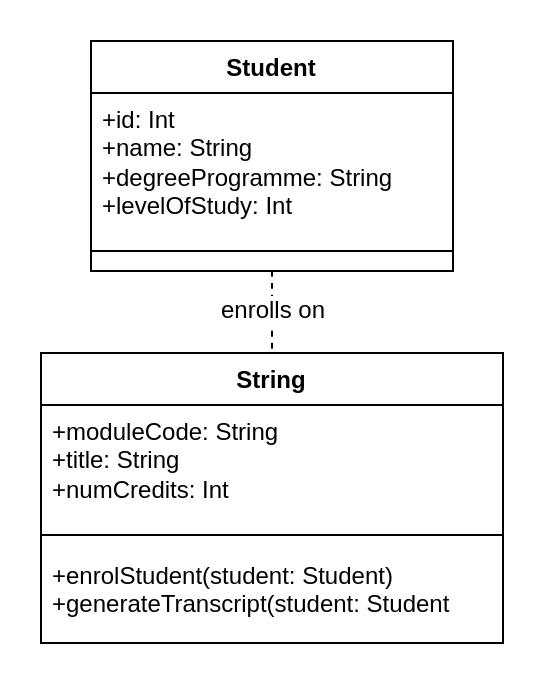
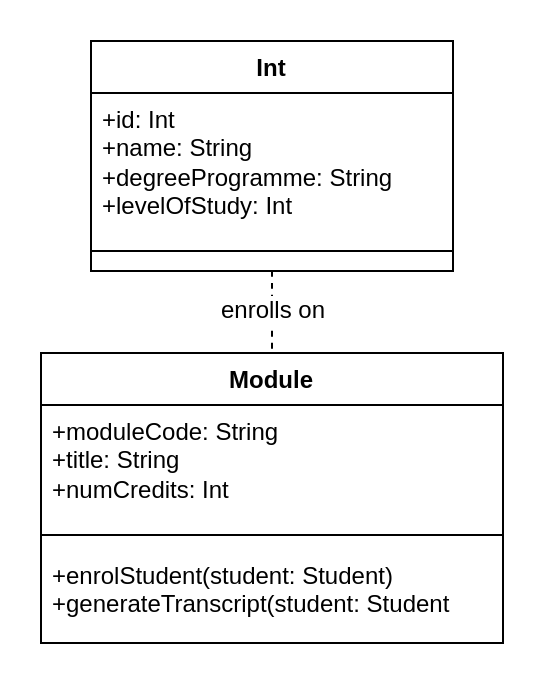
  <mxCell id="0" />
  <mxCell id="1" parent="0" />
  <mxCell id="2" value="" style="edgeStyle=none;curved=1;rounded=0;orthogonalLoop=1;jettySize=auto;html=1;fontSize=12;startSize=8;endSize=8;entryX=0.5;entryY=0;entryDx=0;entryDy=0;strokeColor=default;endArrow=none;endFill=0;dashed=1;" edge="1" parent="1" source="4" target="7"><mxGeometry relative="1" as="geometry" /></mxCell>
  <mxCell id="3" value="&lt;div&gt;enrolls on&lt;/div&gt;" style="edgeLabel;html=1;align=center;verticalAlign=middle;resizable=0;points=[];fontSize=12;" vertex="1" connectable="0" parent="2"><mxGeometry x="-0.054" relative="1" as="geometry"><mxPoint as="offset" /></mxGeometry></mxCell>
- <mxCell id="4" value="&lt;div&gt;Student&lt;/div&gt;" style="swimlane;fontStyle=1;align=center;verticalAlign=top;childLayout=stackLayout;horizontal=1;startSize=26;horizontalStack=0;resizeParent=1;resizeParentMax=0;resizeLast=0;collapsible=1;marginBottom=0;whiteSpace=wrap;html=1;" vertex="1" parent="1"><mxGeometry x="45" y="20" width="181" height="115" as="geometry"><mxRectangle x="120" y="155" width="79" height="26" as="alternateBounds" /></mxGeometry></mxCell>
+ <mxCell id="4" value="&lt;div&gt;Int&lt;/div&gt;" style="swimlane;fontStyle=1;align=center;verticalAlign=top;childLayout=stackLayout;horizontal=1;startSize=26;horizontalStack=0;resizeParent=1;resizeParentMax=0;resizeLast=0;collapsible=1;marginBottom=0;whiteSpace=wrap;html=1;" vertex="1" parent="1"><mxGeometry x="45" y="20" width="181" height="115" as="geometry"><mxRectangle x="120" y="155" width="79" height="26" as="alternateBounds" /></mxGeometry></mxCell>
  <mxCell id="5" value="+id: Int&lt;br&gt;+name: String&lt;br&gt;+degreeProgramme: String&lt;br&gt;&lt;div&gt;+levelOfStudy: Int&lt;/div&gt;&lt;div&gt;&lt;br&gt;&lt;/div&gt;&lt;div&gt;&lt;br&gt;&lt;/div&gt;&lt;div&gt;&lt;br&gt;&lt;/div&gt;&lt;div&gt;&lt;br&gt;&lt;/div&gt;&lt;div&gt;&lt;pre data-processed=&quot;true&quot; class=&quot;mermaid&quot;&gt;&lt;div style=&quot;display: table-cell; white-space: nowrap; line-height: 1.5; max-width: 198px; text-align: center;&quot;&gt;&lt;span class=&quot;nodeLabel markdown-node-label&quot; style=&quot;&quot;&gt;&lt;p&gt;moduleCode: String&lt;/p&gt;&lt;/span&gt;&lt;/div&gt;&lt;div style=&quot;display: table-cell; white-space: nowrap; line-height: 1.5; max-width: 130px; text-align: center;&quot;&gt;&lt;span class=&quot;nodeLabel markdown-node-label&quot; style=&quot;&quot;&gt;&lt;p&gt;title: String&lt;/p&gt;&lt;/span&gt;&lt;/div&gt;&lt;div style=&quot;display: table-cell; white-space: nowrap; line-height: 1.5; max-width: 166px; text-align: center;&quot;&gt;&lt;span class=&quot;nodeLabel markdown-node-label&quot; style=&quot;&quot;&gt;&lt;p&gt;numCredits: Int&lt;/p&gt;&lt;/span&gt;&lt;/div&gt;&lt;div style=&quot;display: table-cell; white-space: nowrap; line-height: 1.5; max-width: 281px; text-align: center;&quot;&gt;&lt;span class=&quot;nodeLabel markdown-node-label&quot; style=&quot;&quot;&gt;&lt;p&gt;enrolStudent(student: Student)&lt;/p&gt;&lt;/span&gt;&lt;/div&gt;&lt;div style=&quot;display: table-cell; white-space: nowrap; line-height: 1.5; max-width: 326px; text-align: center;&quot;&gt;&lt;span class=&quot;nodeLabel markdown-node-label&quot; style=&quot;&quot;&gt;&lt;p&gt;generateTranscript(student: Student&lt;/p&gt;&lt;/span&gt;&lt;/div&gt;&lt;/pre&gt;&lt;br&gt;&lt;/div&gt;" style="text;strokeColor=none;fillColor=none;align=left;verticalAlign=top;spacingLeft=4;spacingRight=4;overflow=hidden;rotatable=0;points=[[0,0.5],[1,0.5]];portConstraint=eastwest;whiteSpace=wrap;html=1;" vertex="1" parent="4"><mxGeometry y="26" width="181" height="69" as="geometry" /></mxCell>
  <mxCell id="6" value="" style="line;strokeWidth=1;fillColor=none;align=left;verticalAlign=middle;spacingTop=-1;spacingLeft=3;spacingRight=3;rotatable=0;labelPosition=right;points=[];portConstraint=eastwest;strokeColor=inherit;" vertex="1" parent="4"><mxGeometry y="95" width="181" height="20" as="geometry" /></mxCell>
- <mxCell id="7" value="&lt;div&gt;String&lt;/div&gt;" style="swimlane;fontStyle=1;align=center;verticalAlign=top;childLayout=stackLayout;horizontal=1;startSize=26;horizontalStack=0;resizeParent=1;resizeParentMax=0;resizeLast=0;collapsible=1;marginBottom=0;whiteSpace=wrap;html=1;" vertex="1" parent="1"><mxGeometry x="20" y="176" width="231" height="145" as="geometry" /></mxCell>
+ <mxCell id="7" value="&lt;div&gt;Module&lt;/div&gt;" style="swimlane;fontStyle=1;align=center;verticalAlign=top;childLayout=stackLayout;horizontal=1;startSize=26;horizontalStack=0;resizeParent=1;resizeParentMax=0;resizeLast=0;collapsible=1;marginBottom=0;whiteSpace=wrap;html=1;" vertex="1" parent="1"><mxGeometry x="20" y="176" width="231" height="145" as="geometry" /></mxCell>
  <mxCell id="8" value="+moduleCode: String&lt;br&gt;+title: String&lt;br&gt;&lt;div&gt;+numCredits: Int&lt;/div&gt;" style="text;strokeColor=none;fillColor=none;align=left;verticalAlign=top;spacingLeft=4;spacingRight=4;overflow=hidden;rotatable=0;points=[[0,0.5],[1,0.5]];portConstraint=eastwest;whiteSpace=wrap;html=1;" vertex="1" parent="7"><mxGeometry y="26" width="231" height="58" as="geometry" /></mxCell>
  <mxCell id="9" value="" style="line;strokeWidth=1;fillColor=none;align=left;verticalAlign=middle;spacingTop=-1;spacingLeft=3;spacingRight=3;rotatable=0;labelPosition=right;points=[];portConstraint=eastwest;strokeColor=inherit;" vertex="1" parent="7"><mxGeometry y="84" width="231" height="14" as="geometry" /></mxCell>
  <mxCell id="10" value="&lt;div&gt;+enrolStudent(student: Student)&lt;/div&gt;+generateTranscript(student: Student&lt;div&gt;&lt;br&gt;&lt;br&gt;&lt;/div&gt;" style="text;strokeColor=none;fillColor=none;align=left;verticalAlign=top;spacingLeft=4;spacingRight=4;overflow=hidden;rotatable=0;points=[[0,0.5],[1,0.5]];portConstraint=eastwest;whiteSpace=wrap;html=1;" vertex="1" parent="7"><mxGeometry y="98" width="231" height="47" as="geometry" /></mxCell>
